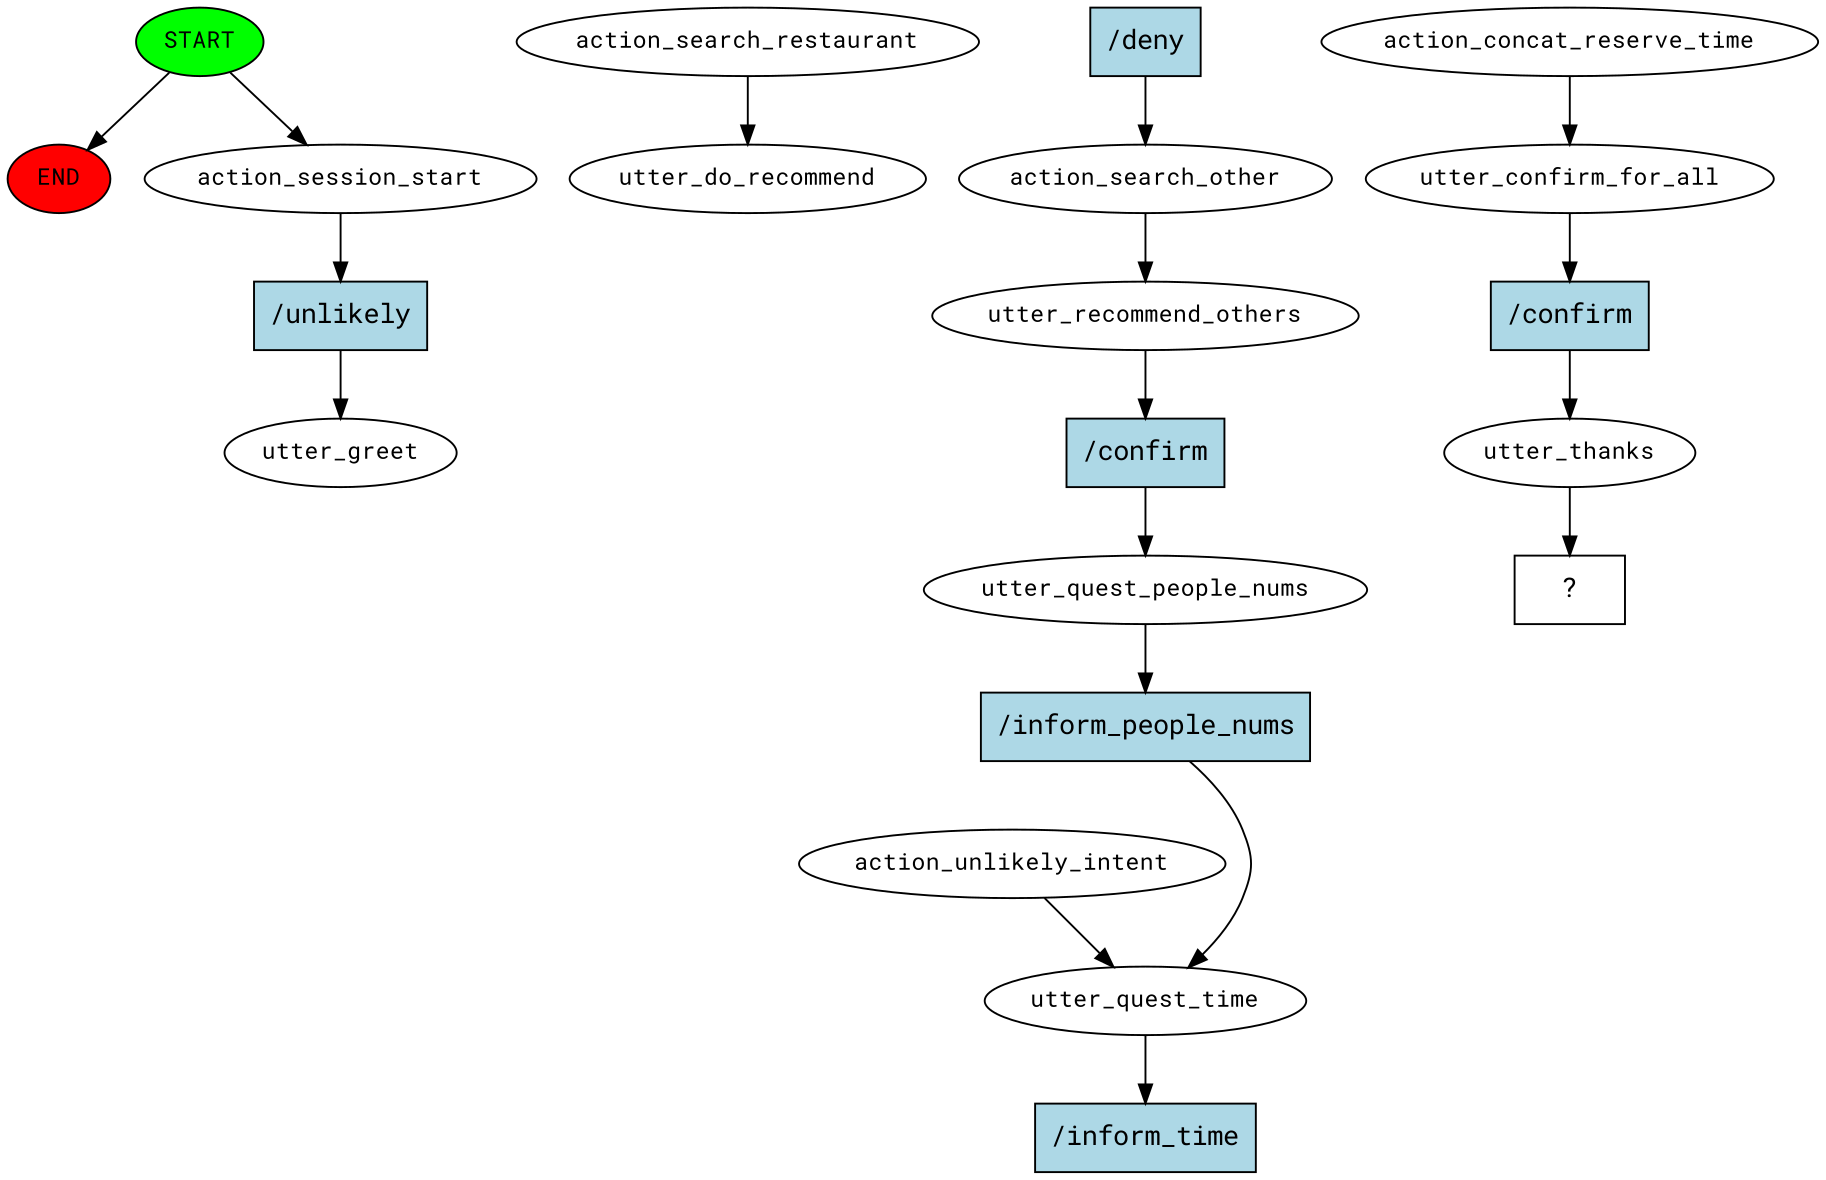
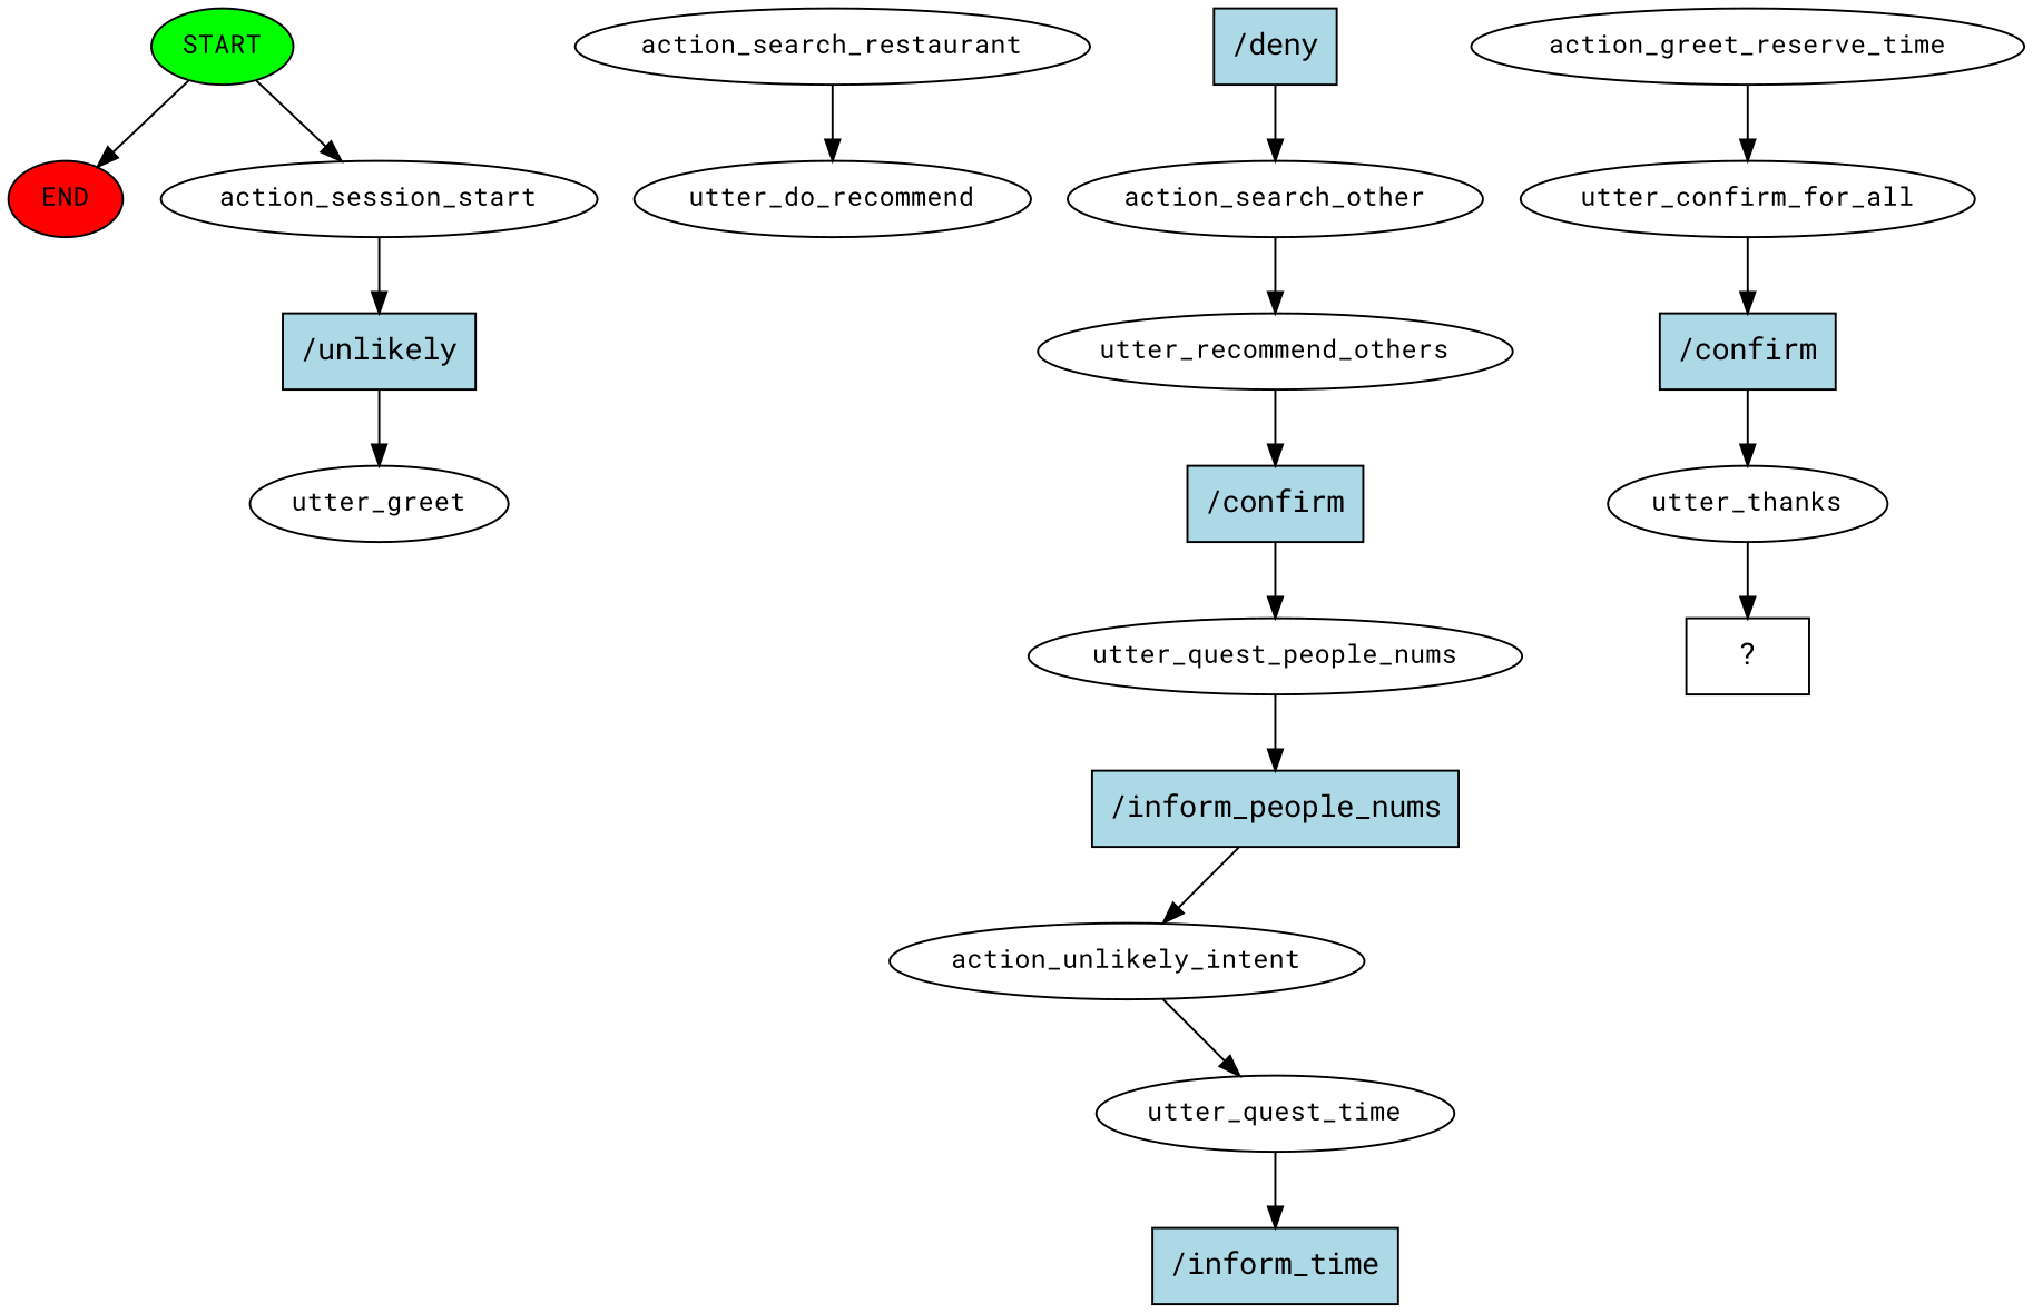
  digraph {
    fontname="Roboto Mono"
    node [fontname="Roboto Mono" fontsize=12]
    edge [fontname="Roboto Mono"]
    n1 [fillcolor=green label=START style=filled]
    n2 [fillcolor=red label=END style=filled]
    n3 [label=action_session_start]
    n4 [fillcolor=lightblue label="/unlikely" shape=rect style=filled fontsize=""]
    n5 [label=utter_greet]
    n6 [label=action_search_restaurant]
    n7 [label=utter_do_recommend]
    n8 [fillcolor=lightblue label="/deny" shape=rect style=filled fontsize=""]
    n9 [label=action_search_other]
    n10 [label=utter_recommend_others]
    n11 [fillcolor=lightblue label="/confirm" shape=rect style=filled fontsize=""]
    n12 [label=utter_quest_people_nums]
    n13 [fillcolor=lightblue label="/inform_people_nums" shape=rect style=filled fontsize=""]
    n14 [label=action_unlikely_intent]
    n15 [label=utter_quest_time]
    n16 [fillcolor=lightblue label="/inform_time" shape=rect style=filled fontsize=""]
-   n17 [label=action_concat_reserve_time]
+   n17 [label=action_greet_reserve_time]
    n18 [label=utter_confirm_for_all]
    n19 [fillcolor=lightblue label="/confirm" shape=rect style=filled fontsize=""]
    n20 [label=utter_thanks]
    n21 [label="  ?  " shape=rect fontsize=""]
    n1 -> n2
    n1 -> n3
    n3 -> n4
    n4 -> n5
    n6 -> n7
    n8 -> n9
    n9 -> n10
    n10 -> n11
    n11 -> n12
    n12 -> n13
-   n13 -> n15
+   n13 -> n14
    n14 -> n15
    n15 -> n16
    n17 -> n18
    n18 -> n19
    n19 -> n20
    n20 -> n21
  }
